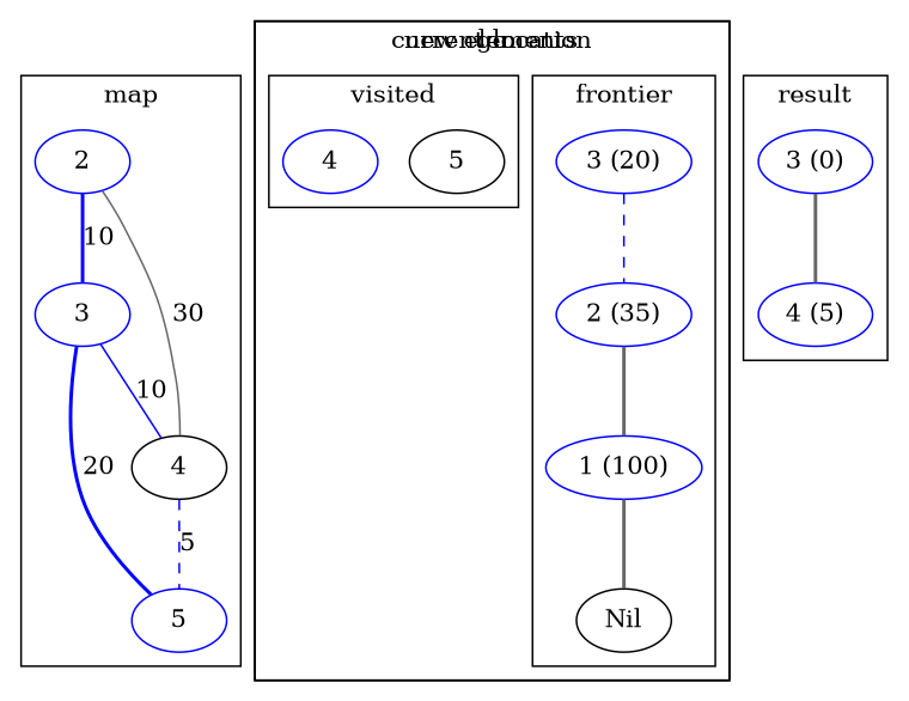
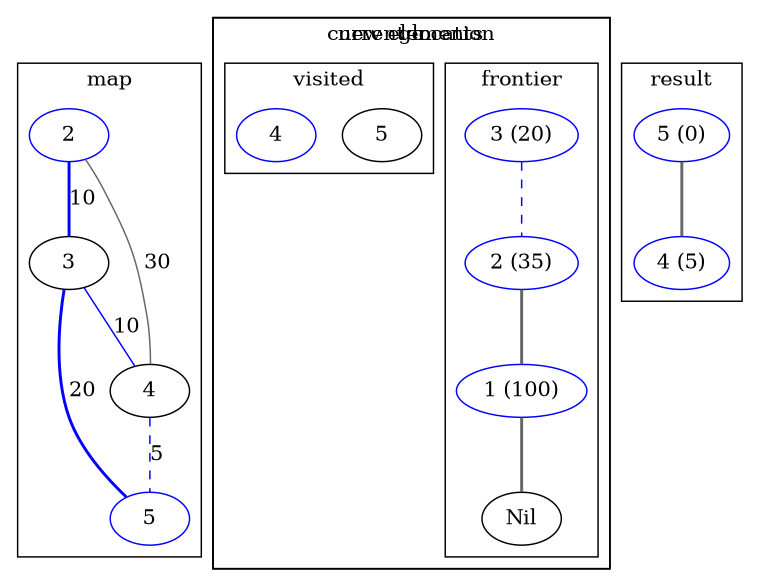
  graph {
    node [color=blue]
    edge [color=blue style=bold]
    n1 [label=2]
-   n2 [label=3]
+   n2 [color=black label=3]
    n3 [label=5]
    n4 [color=black label=4]
    n5 [label="3 (20)"]
    n6 [label="2 (35)"]
    n7 [label="1 (100)"]
    n8 [color=black label=Nil]
    n9 [color=black label=5]
    n10 [label=4]
-   n11 [label="3 (0)"]
+   n11 [label="5 (0)"]
    n12 [label="4 (5)"]
    subgraph cluster_1 {
      label=map
      n1
      n2
      n3
      n4
    }
    subgraph cluster_2 {
      label=go
      subgraph cluster_3 {
        label=frontier
        n5
        n6
        n7
        n8
      }
      subgraph cluster_4 {
        label=visited
        n9
        n10
      }
      subgraph cluster_5 {
        label="current location"
      }
      subgraph cluster_6 {
        label="new elements"
      }
    }
    subgraph cluster_7 {
      label=result
      n11
      n12
    }
    n1 -- n2 [label=10 weight=90]
    n1 -- n4 [color=gray40 label=30 style=solid weight=70]
    n2 -- n3 [label=20 weight=80]
    n2 -- n4 [label=10 style=solid weight=90]
    n4 -- n3 [label=5 style=dashed weight=95]
    n5 -- n6 [style=dashed]
    n6 -- n7 [color=gray40]
    n7 -- n8 [color=gray40]
    n11 -- n12 [color=gray40]
  }
